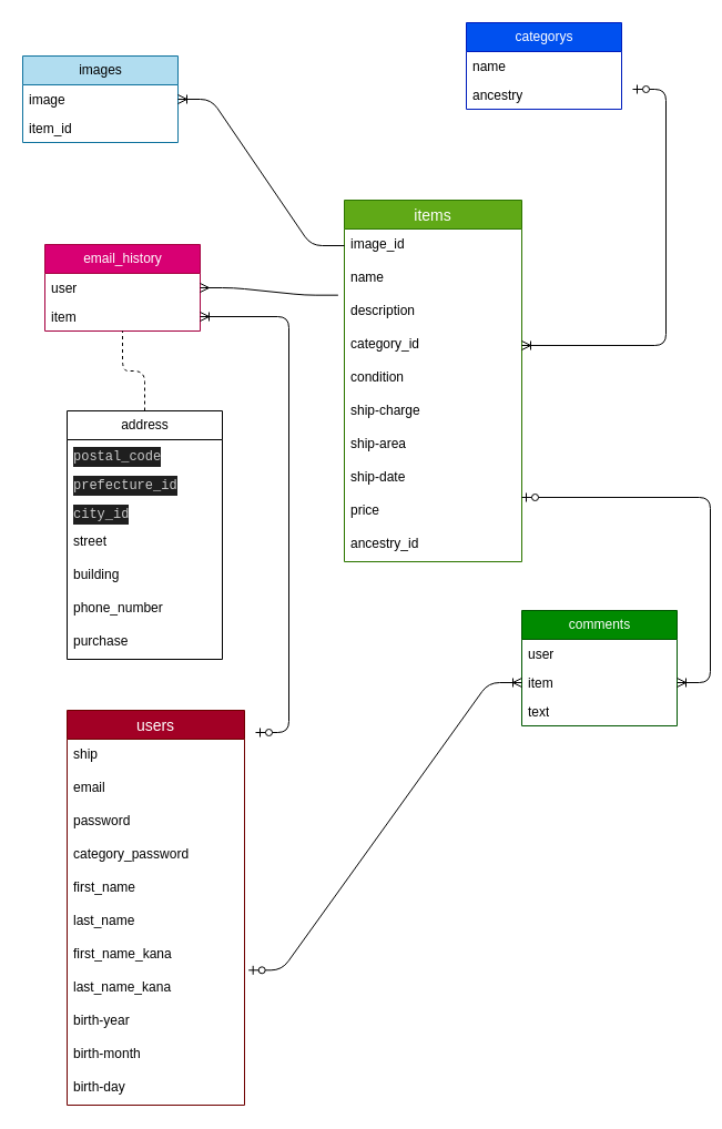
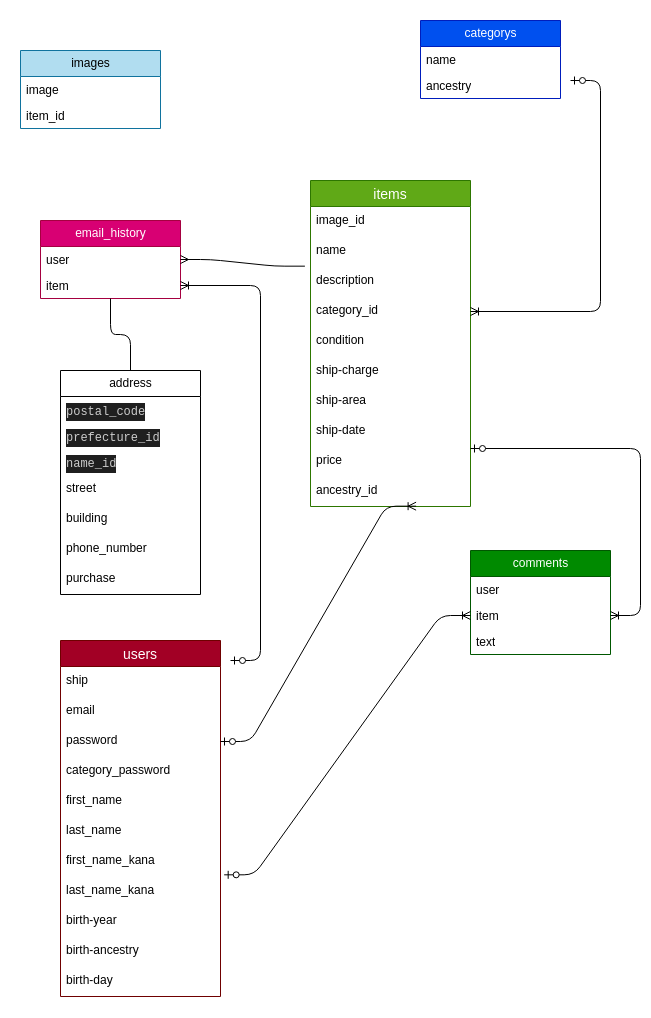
  <mxCell id="0" />
  <mxCell id="1" parent="0" />
  <mxCell id="2" value="images" style="swimlane;fontStyle=0;childLayout=stackLayout;horizontal=1;startSize=26;fillColor=#b1ddf0;horizontalStack=0;resizeParent=1;resizeParentMax=0;resizeLast=0;collapsible=1;marginBottom=0;html=1;strokeColor=#10739e;" vertex="1" parent="1"><mxGeometry x="20" y="50" width="140" height="78" as="geometry" /></mxCell>
  <mxCell id="3" value="image" style="text;strokeColor=none;fillColor=none;align=left;verticalAlign=top;spacingLeft=4;spacingRight=4;overflow=hidden;rotatable=0;points=[[0,0.5],[1,0.5]];portConstraint=eastwest;whiteSpace=wrap;html=1;" vertex="1" parent="2"><mxGeometry y="26" width="140" height="26" as="geometry" /></mxCell>
  <mxCell id="4" value="item_id" style="text;strokeColor=none;fillColor=none;align=left;verticalAlign=top;spacingLeft=4;spacingRight=4;overflow=hidden;rotatable=0;points=[[0,0.5],[1,0.5]];portConstraint=eastwest;whiteSpace=wrap;html=1;" vertex="1" parent="2"><mxGeometry y="52" width="140" height="26" as="geometry" /></mxCell>
  <mxCell id="5" value="categorys" style="swimlane;fontStyle=0;childLayout=stackLayout;horizontal=1;startSize=26;fillColor=#0050ef;horizontalStack=0;resizeParent=1;resizeParentMax=0;resizeLast=0;collapsible=1;marginBottom=0;html=1;fontColor=#ffffff;strokeColor=#001DBC;" vertex="1" parent="1"><mxGeometry x="420" y="20" width="140" height="78" as="geometry" /></mxCell>
  <mxCell id="6" value="name" style="text;strokeColor=none;fillColor=none;align=left;verticalAlign=top;spacingLeft=4;spacingRight=4;overflow=hidden;rotatable=0;points=[[0,0.5],[1,0.5]];portConstraint=eastwest;whiteSpace=wrap;html=1;" vertex="1" parent="5"><mxGeometry y="26" width="140" height="26" as="geometry" /></mxCell>
  <mxCell id="7" value="ancestry" style="text;strokeColor=none;fillColor=none;align=left;verticalAlign=top;spacingLeft=4;spacingRight=4;overflow=hidden;rotatable=0;points=[[0,0.5],[1,0.5]];portConstraint=eastwest;whiteSpace=wrap;html=1;" vertex="1" parent="5"><mxGeometry y="52" width="140" height="26" as="geometry" /></mxCell>
  <mxCell id="8" style="edgeStyle=none;html=1;endArrow=none;endFill=0;" edge="1" parent="1"><mxGeometry relative="1" as="geometry"><mxPoint x="380" y="50" as="targetPoint" /><mxPoint x="380" y="50" as="sourcePoint" /></mxGeometry></mxCell>
  <mxCell id="9" value="comments" style="swimlane;fontStyle=0;childLayout=stackLayout;horizontal=1;startSize=26;fillColor=#008a00;horizontalStack=0;resizeParent=1;resizeParentMax=0;resizeLast=0;collapsible=1;marginBottom=0;html=1;fontColor=#ffffff;strokeColor=#005700;" vertex="1" parent="1"><mxGeometry x="470" y="550" width="140" height="104" as="geometry" /></mxCell>
  <mxCell id="10" value="user" style="text;strokeColor=none;fillColor=none;align=left;verticalAlign=top;spacingLeft=4;spacingRight=4;overflow=hidden;rotatable=0;points=[[0,0.5],[1,0.5]];portConstraint=eastwest;whiteSpace=wrap;html=1;" vertex="1" parent="9"><mxGeometry y="26" width="140" height="26" as="geometry" /></mxCell>
  <mxCell id="11" value="item" style="text;strokeColor=none;fillColor=none;align=left;verticalAlign=top;spacingLeft=4;spacingRight=4;overflow=hidden;rotatable=0;points=[[0,0.5],[1,0.5]];portConstraint=eastwest;whiteSpace=wrap;html=1;" vertex="1" parent="9"><mxGeometry y="52" width="140" height="26" as="geometry" /></mxCell>
  <mxCell id="12" value="text" style="text;strokeColor=none;fillColor=none;align=left;verticalAlign=top;spacingLeft=4;spacingRight=4;overflow=hidden;rotatable=0;points=[[0,0.5],[1,0.5]];portConstraint=eastwest;whiteSpace=wrap;html=1;" vertex="1" parent="9"><mxGeometry y="78" width="140" height="26" as="geometry" /></mxCell>
  <mxCell id="13" value="email_history" style="swimlane;fontStyle=0;childLayout=stackLayout;horizontal=1;startSize=26;fillColor=#d80073;horizontalStack=0;resizeParent=1;resizeParentMax=0;resizeLast=0;collapsible=1;marginBottom=0;html=1;fontColor=#ffffff;strokeColor=#A50040;" vertex="1" parent="1"><mxGeometry x="40" y="220" width="140" height="78" as="geometry" /></mxCell>
  <mxCell id="14" value="user" style="text;strokeColor=none;fillColor=none;align=left;verticalAlign=top;spacingLeft=4;spacingRight=4;overflow=hidden;rotatable=0;points=[[0,0.5],[1,0.5]];portConstraint=eastwest;whiteSpace=wrap;html=1;" vertex="1" parent="13"><mxGeometry y="26" width="140" height="26" as="geometry" /></mxCell>
  <mxCell id="15" value="item" style="text;strokeColor=none;fillColor=none;align=left;verticalAlign=top;spacingLeft=4;spacingRight=4;overflow=hidden;rotatable=0;points=[[0,0.5],[1,0.5]];portConstraint=eastwest;whiteSpace=wrap;html=1;" vertex="1" parent="13"><mxGeometry y="52" width="140" height="26" as="geometry" /></mxCell>
  <mxCell id="16" value="items" style="swimlane;fontStyle=0;childLayout=stackLayout;horizontal=1;startSize=26;horizontalStack=0;resizeParent=1;resizeParentMax=0;resizeLast=0;collapsible=1;marginBottom=0;align=center;fontSize=14;fillColor=#60a917;fontColor=#ffffff;strokeColor=#2D7600;" vertex="1" parent="1"><mxGeometry x="310" y="180" width="160" height="326" as="geometry" /></mxCell>
  <mxCell id="17" value="image_id" style="text;strokeColor=none;fillColor=none;spacingLeft=4;spacingRight=4;overflow=hidden;rotatable=0;points=[[0,0.5],[1,0.5]];portConstraint=eastwest;fontSize=12;" vertex="1" parent="16"><mxGeometry y="26" width="160" height="30" as="geometry" /></mxCell>
  <mxCell id="18" value="name" style="text;strokeColor=none;fillColor=none;spacingLeft=4;spacingRight=4;overflow=hidden;rotatable=0;points=[[0,0.5],[1,0.5]];portConstraint=eastwest;fontSize=12;" vertex="1" parent="16"><mxGeometry y="56" width="160" height="30" as="geometry" /></mxCell>
  <mxCell id="19" value="description" style="text;strokeColor=none;fillColor=none;spacingLeft=4;spacingRight=4;overflow=hidden;rotatable=0;points=[[0,0.5],[1,0.5]];portConstraint=eastwest;fontSize=12;" vertex="1" parent="16"><mxGeometry y="86" width="160" height="30" as="geometry" /></mxCell>
  <mxCell id="20" value="category_id" style="text;strokeColor=none;fillColor=none;spacingLeft=4;spacingRight=4;overflow=hidden;rotatable=0;points=[[0,0.5],[1,0.5]];portConstraint=eastwest;fontSize=12;" vertex="1" parent="16"><mxGeometry y="116" width="160" height="30" as="geometry" /></mxCell>
  <mxCell id="21" value="condition" style="text;strokeColor=none;fillColor=none;spacingLeft=4;spacingRight=4;overflow=hidden;rotatable=0;points=[[0,0.5],[1,0.5]];portConstraint=eastwest;fontSize=12;" vertex="1" parent="16"><mxGeometry y="146" width="160" height="30" as="geometry" /></mxCell>
  <mxCell id="22" value="ship-charge" style="text;strokeColor=none;fillColor=none;spacingLeft=4;spacingRight=4;overflow=hidden;rotatable=0;points=[[0,0.5],[1,0.5]];portConstraint=eastwest;fontSize=12;" vertex="1" parent="16"><mxGeometry y="176" width="160" height="30" as="geometry" /></mxCell>
  <mxCell id="23" value="ship-area" style="text;strokeColor=none;fillColor=none;spacingLeft=4;spacingRight=4;overflow=hidden;rotatable=0;points=[[0,0.5],[1,0.5]];portConstraint=eastwest;fontSize=12;" vertex="1" parent="16"><mxGeometry y="206" width="160" height="30" as="geometry" /></mxCell>
  <mxCell id="24" value="ship-date" style="text;strokeColor=none;fillColor=none;spacingLeft=4;spacingRight=4;overflow=hidden;rotatable=0;points=[[0,0.5],[1,0.5]];portConstraint=eastwest;fontSize=12;" vertex="1" parent="16"><mxGeometry y="236" width="160" height="30" as="geometry" /></mxCell>
  <mxCell id="25" value="price" style="text;strokeColor=none;fillColor=none;spacingLeft=4;spacingRight=4;overflow=hidden;rotatable=0;points=[[0,0.5],[1,0.5]];portConstraint=eastwest;fontSize=12;" vertex="1" parent="16"><mxGeometry y="266" width="160" height="30" as="geometry" /></mxCell>
  <mxCell id="26" value="ancestry_id" style="text;strokeColor=none;fillColor=none;spacingLeft=4;spacingRight=4;overflow=hidden;rotatable=0;points=[[0,0.5],[1,0.5]];portConstraint=eastwest;fontSize=12;" vertex="1" parent="16"><mxGeometry y="296" width="160" height="30" as="geometry" /></mxCell>
  <mxCell id="27" value="users" style="swimlane;fontStyle=0;childLayout=stackLayout;horizontal=1;startSize=26;horizontalStack=0;resizeParent=1;resizeParentMax=0;resizeLast=0;collapsible=1;marginBottom=0;align=center;fontSize=14;fillColor=#a20025;fontColor=#ffffff;strokeColor=#6F0000;" vertex="1" parent="1"><mxGeometry x="60" y="640" width="160" height="356" as="geometry" /></mxCell>
  <mxCell id="28" value="ship" style="text;strokeColor=none;fillColor=none;spacingLeft=4;spacingRight=4;overflow=hidden;rotatable=0;points=[[0,0.5],[1,0.5]];portConstraint=eastwest;fontSize=12;" vertex="1" parent="27"><mxGeometry y="26" width="160" height="30" as="geometry" /></mxCell>
  <mxCell id="29" value="email" style="text;strokeColor=none;fillColor=none;spacingLeft=4;spacingRight=4;overflow=hidden;rotatable=0;points=[[0,0.5],[1,0.5]];portConstraint=eastwest;fontSize=12;" vertex="1" parent="27"><mxGeometry y="56" width="160" height="30" as="geometry" /></mxCell>
  <mxCell id="30" value="password" style="text;strokeColor=none;fillColor=none;spacingLeft=4;spacingRight=4;overflow=hidden;rotatable=0;points=[[0,0.5],[1,0.5]];portConstraint=eastwest;fontSize=12;" vertex="1" parent="27"><mxGeometry y="86" width="160" height="30" as="geometry" /></mxCell>
  <mxCell id="31" value="category_password" style="text;strokeColor=none;fillColor=none;spacingLeft=4;spacingRight=4;overflow=hidden;rotatable=0;points=[[0,0.5],[1,0.5]];portConstraint=eastwest;fontSize=12;" vertex="1" parent="27"><mxGeometry y="116" width="160" height="30" as="geometry" /></mxCell>
  <mxCell id="32" value="first_name" style="text;strokeColor=none;fillColor=none;spacingLeft=4;spacingRight=4;overflow=hidden;rotatable=0;points=[[0,0.5],[1,0.5]];portConstraint=eastwest;fontSize=12;" vertex="1" parent="27"><mxGeometry y="146" width="160" height="30" as="geometry" /></mxCell>
  <mxCell id="33" value="last_name" style="text;strokeColor=none;fillColor=none;spacingLeft=4;spacingRight=4;overflow=hidden;rotatable=0;points=[[0,0.5],[1,0.5]];portConstraint=eastwest;fontSize=12;" vertex="1" parent="27"><mxGeometry y="176" width="160" height="30" as="geometry" /></mxCell>
  <mxCell id="34" value="first_name_kana" style="text;strokeColor=none;fillColor=none;spacingLeft=4;spacingRight=4;overflow=hidden;rotatable=0;points=[[0,0.5],[1,0.5]];portConstraint=eastwest;fontSize=12;" vertex="1" parent="27"><mxGeometry y="206" width="160" height="30" as="geometry" /></mxCell>
  <mxCell id="35" value="last_name_kana" style="text;strokeColor=none;fillColor=none;spacingLeft=4;spacingRight=4;overflow=hidden;rotatable=0;points=[[0,0.5],[1,0.5]];portConstraint=eastwest;fontSize=12;" vertex="1" parent="27"><mxGeometry y="236" width="160" height="30" as="geometry" /></mxCell>
  <mxCell id="36" value="birth-year" style="text;strokeColor=none;fillColor=none;spacingLeft=4;spacingRight=4;overflow=hidden;rotatable=0;points=[[0,0.5],[1,0.5]];portConstraint=eastwest;fontSize=12;" vertex="1" parent="27"><mxGeometry y="266" width="160" height="30" as="geometry" /></mxCell>
- <mxCell id="37" value="birth-month" style="text;strokeColor=none;fillColor=none;spacingLeft=4;spacingRight=4;overflow=hidden;rotatable=0;points=[[0,0.5],[1,0.5]];portConstraint=eastwest;fontSize=12;" vertex="1" parent="27"><mxGeometry y="296" width="160" height="30" as="geometry" /></mxCell>
+ <mxCell id="37" value="birth-ancestry" style="text;strokeColor=none;fillColor=none;spacingLeft=4;spacingRight=4;overflow=hidden;rotatable=0;points=[[0,0.5],[1,0.5]];portConstraint=eastwest;fontSize=12;" vertex="1" parent="27"><mxGeometry y="296" width="160" height="30" as="geometry" /></mxCell>
  <mxCell id="38" value="birth-day" style="text;strokeColor=none;fillColor=none;spacingLeft=4;spacingRight=4;overflow=hidden;rotatable=0;points=[[0,0.5],[1,0.5]];portConstraint=eastwest;fontSize=12;" vertex="1" parent="27"><mxGeometry y="326" width="160" height="30" as="geometry" /></mxCell>
  <mxCell id="39" value="" style="edgeStyle=entityRelationEdgeStyle;fontSize=12;html=1;endArrow=ERoneToMany;startArrow=ERzeroToOne;" edge="1" parent="1" target="20"><mxGeometry width="100" height="100" relative="1" as="geometry"><mxPoint x="570" y="80" as="sourcePoint" /><mxPoint x="320" y="440" as="targetPoint" /></mxGeometry></mxCell>
- <mxCell id="40" value="" style="edgeStyle=entityRelationEdgeStyle;fontSize=12;html=1;endArrow=ERoneToMany;" edge="1" parent="1" source="17" target="3"><mxGeometry width="100" height="100" relative="1" as="geometry"><mxPoint x="220" y="290" as="sourcePoint" /><mxPoint x="320" y="190" as="targetPoint" /></mxGeometry></mxCell>
  <mxCell id="41" value="" style="edgeStyle=entityRelationEdgeStyle;fontSize=12;html=1;endArrow=ERoneToMany;startArrow=ERzeroToOne;entryX=1;entryY=0.5;entryDx=0;entryDy=0;" edge="1" parent="1" target="15"><mxGeometry width="100" height="100" relative="1" as="geometry"><mxPoint x="230" y="660" as="sourcePoint" /><mxPoint x="320" y="380" as="targetPoint" /></mxGeometry></mxCell>
+ <mxCell id="42" value="" style="edgeStyle=entityRelationEdgeStyle;fontSize=12;html=1;endArrow=ERoneToMany;startArrow=ERzeroToOne;entryX=0.66;entryY=0.989;entryDx=0;entryDy=0;entryPerimeter=0;exitX=1;exitY=0.5;exitDx=0;exitDy=0;" edge="1" parent="1" source="30" target="26"><mxGeometry width="100" height="100" relative="1" as="geometry"><mxPoint x="220" y="690" as="sourcePoint" /><mxPoint x="320" y="510" as="targetPoint" /></mxGeometry></mxCell>
  <mxCell id="43" value="" style="edgeStyle=entityRelationEdgeStyle;fontSize=12;html=1;endArrow=ERoneToMany;startArrow=ERzeroToOne;exitX=1.023;exitY=-0.056;exitDx=0;exitDy=0;exitPerimeter=0;entryX=0;entryY=0.5;entryDx=0;entryDy=0;" edge="1" parent="1" source="35" target="11"><mxGeometry width="100" height="100" relative="1" as="geometry"><mxPoint x="220" y="794" as="sourcePoint" /><mxPoint x="470" y="654" as="targetPoint" /></mxGeometry></mxCell>
  <mxCell id="44" value="" style="edgeStyle=entityRelationEdgeStyle;fontSize=12;html=1;endArrow=ERoneToMany;startArrow=ERzeroToOne;" edge="1" parent="1" target="11"><mxGeometry width="100" height="100" relative="1" as="geometry"><mxPoint x="470" y="448" as="sourcePoint" /><mxPoint x="570" y="348" as="targetPoint" /></mxGeometry></mxCell>
- <mxCell id="45" style="edgeStyle=orthogonalEdgeStyle;html=1;endArrow=none;endFill=0;dashed=1;" edge="1" parent="1" source="46" target="13"><mxGeometry relative="1" as="geometry" /></mxCell>
+ <mxCell id="45" style="edgeStyle=orthogonalEdgeStyle;html=1;endArrow=none;endFill=0;" edge="1" parent="1" source="46" target="13"><mxGeometry relative="1" as="geometry" /></mxCell>
  <mxCell id="46" value="address" style="swimlane;fontStyle=0;childLayout=stackLayout;horizontal=1;startSize=26;fillColor=none;horizontalStack=0;resizeParent=1;resizeParentMax=0;resizeLast=0;collapsible=1;marginBottom=0;html=1;" vertex="1" parent="1"><mxGeometry x="60" y="370" width="140" height="224" as="geometry" /></mxCell>
  <mxCell id="47" value="&lt;div style=&quot;color: rgb(204, 204, 204); background-color: rgb(31, 31, 31); font-family: Menlo, Monaco, &amp;quot;Courier New&amp;quot;, monospace; line-height: 18px;&quot;&gt;postal_code&lt;/div&gt;" style="text;strokeColor=none;fillColor=none;align=left;verticalAlign=top;spacingLeft=4;spacingRight=4;overflow=hidden;rotatable=0;points=[[0,0.5],[1,0.5]];portConstraint=eastwest;whiteSpace=wrap;html=1;" vertex="1" parent="46"><mxGeometry y="26" width="140" height="26" as="geometry" /></mxCell>
  <mxCell id="48" value="&lt;div style=&quot;color: rgb(204, 204, 204); background-color: rgb(31, 31, 31); font-family: Menlo, Monaco, &amp;quot;Courier New&amp;quot;, monospace; line-height: 18px;&quot;&gt;prefecture_id &lt;/div&gt;" style="text;strokeColor=none;fillColor=none;align=left;verticalAlign=top;spacingLeft=4;spacingRight=4;overflow=hidden;rotatable=0;points=[[0,0.5],[1,0.5]];portConstraint=eastwest;whiteSpace=wrap;html=1;" vertex="1" parent="46"><mxGeometry y="52" width="140" height="26" as="geometry" /></mxCell>
- <mxCell id="49" value="&lt;div style=&quot;color: rgb(204, 204, 204); background-color: rgb(31, 31, 31); font-family: Menlo, Monaco, &amp;quot;Courier New&amp;quot;, monospace; line-height: 18px;&quot;&gt;city_id &lt;/div&gt;" style="text;strokeColor=none;fillColor=none;align=left;verticalAlign=top;spacingLeft=4;spacingRight=4;overflow=hidden;rotatable=0;points=[[0,0.5],[1,0.5]];portConstraint=eastwest;whiteSpace=wrap;html=1;" vertex="1" parent="46"><mxGeometry y="78" width="140" height="26" as="geometry" /></mxCell>
+ <mxCell id="49" value="&lt;div style=&quot;color: rgb(204, 204, 204); background-color: rgb(31, 31, 31); font-family: Menlo, Monaco, &amp;quot;Courier New&amp;quot;, monospace; line-height: 18px;&quot;&gt;name_id &lt;/div&gt;" style="text;strokeColor=none;fillColor=none;align=left;verticalAlign=top;spacingLeft=4;spacingRight=4;overflow=hidden;rotatable=0;points=[[0,0.5],[1,0.5]];portConstraint=eastwest;whiteSpace=wrap;html=1;" vertex="1" parent="46"><mxGeometry y="78" width="140" height="26" as="geometry" /></mxCell>
  <mxCell id="50" value="street" style="text;strokeColor=none;fillColor=none;spacingLeft=4;spacingRight=4;overflow=hidden;rotatable=0;points=[[0,0.5],[1,0.5]];portConstraint=eastwest;fontSize=12;" vertex="1" parent="46"><mxGeometry y="104" width="140" height="30" as="geometry" /></mxCell>
  <mxCell id="51" value="building" style="text;strokeColor=none;fillColor=none;spacingLeft=4;spacingRight=4;overflow=hidden;rotatable=0;points=[[0,0.5],[1,0.5]];portConstraint=eastwest;fontSize=12;" vertex="1" parent="46"><mxGeometry y="134" width="140" height="30" as="geometry" /></mxCell>
  <mxCell id="52" value="phone_number" style="text;strokeColor=none;fillColor=none;spacingLeft=4;spacingRight=4;overflow=hidden;rotatable=0;points=[[0,0.5],[1,0.5]];portConstraint=eastwest;fontSize=12;" vertex="1" parent="46"><mxGeometry y="164" width="140" height="30" as="geometry" /></mxCell>
  <mxCell id="53" value="purchase" style="text;strokeColor=none;fillColor=none;spacingLeft=4;spacingRight=4;overflow=hidden;rotatable=0;points=[[0,0.5],[1,0.5]];portConstraint=eastwest;fontSize=12;" vertex="1" parent="46"><mxGeometry y="194" width="140" height="30" as="geometry" /></mxCell>
  <mxCell id="54" value="" style="edgeStyle=entityRelationEdgeStyle;fontSize=12;html=1;endArrow=ERmany;entryX=1;entryY=0.5;entryDx=0;entryDy=0;exitX=-0.035;exitY=-0.011;exitDx=0;exitDy=0;exitPerimeter=0;" edge="1" parent="1" source="19" target="14"><mxGeometry width="100" height="100" relative="1" as="geometry"><mxPoint x="50" y="370" as="sourcePoint" /><mxPoint x="150" y="270" as="targetPoint" /></mxGeometry></mxCell>
